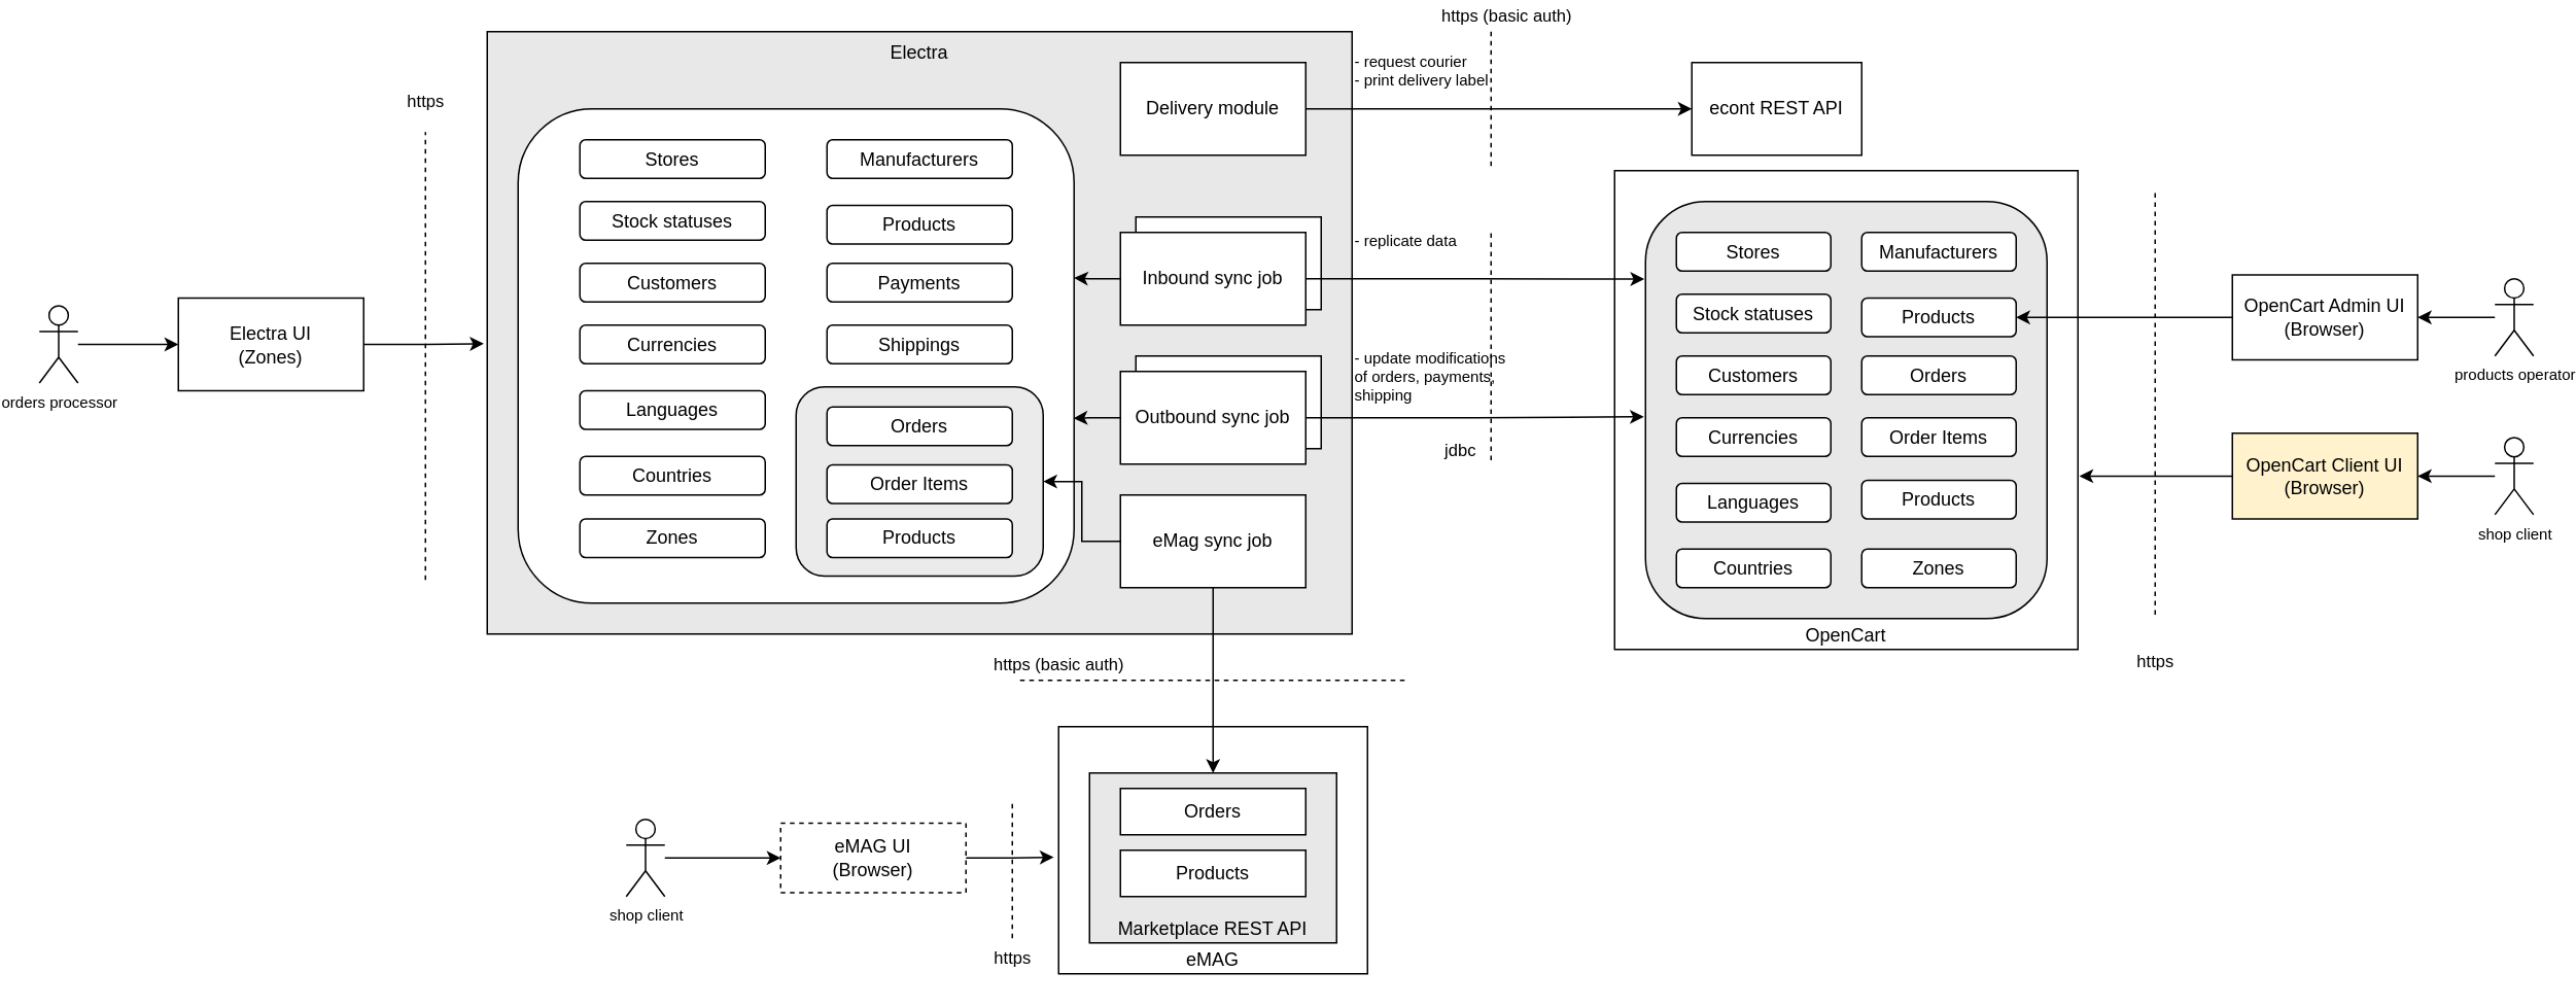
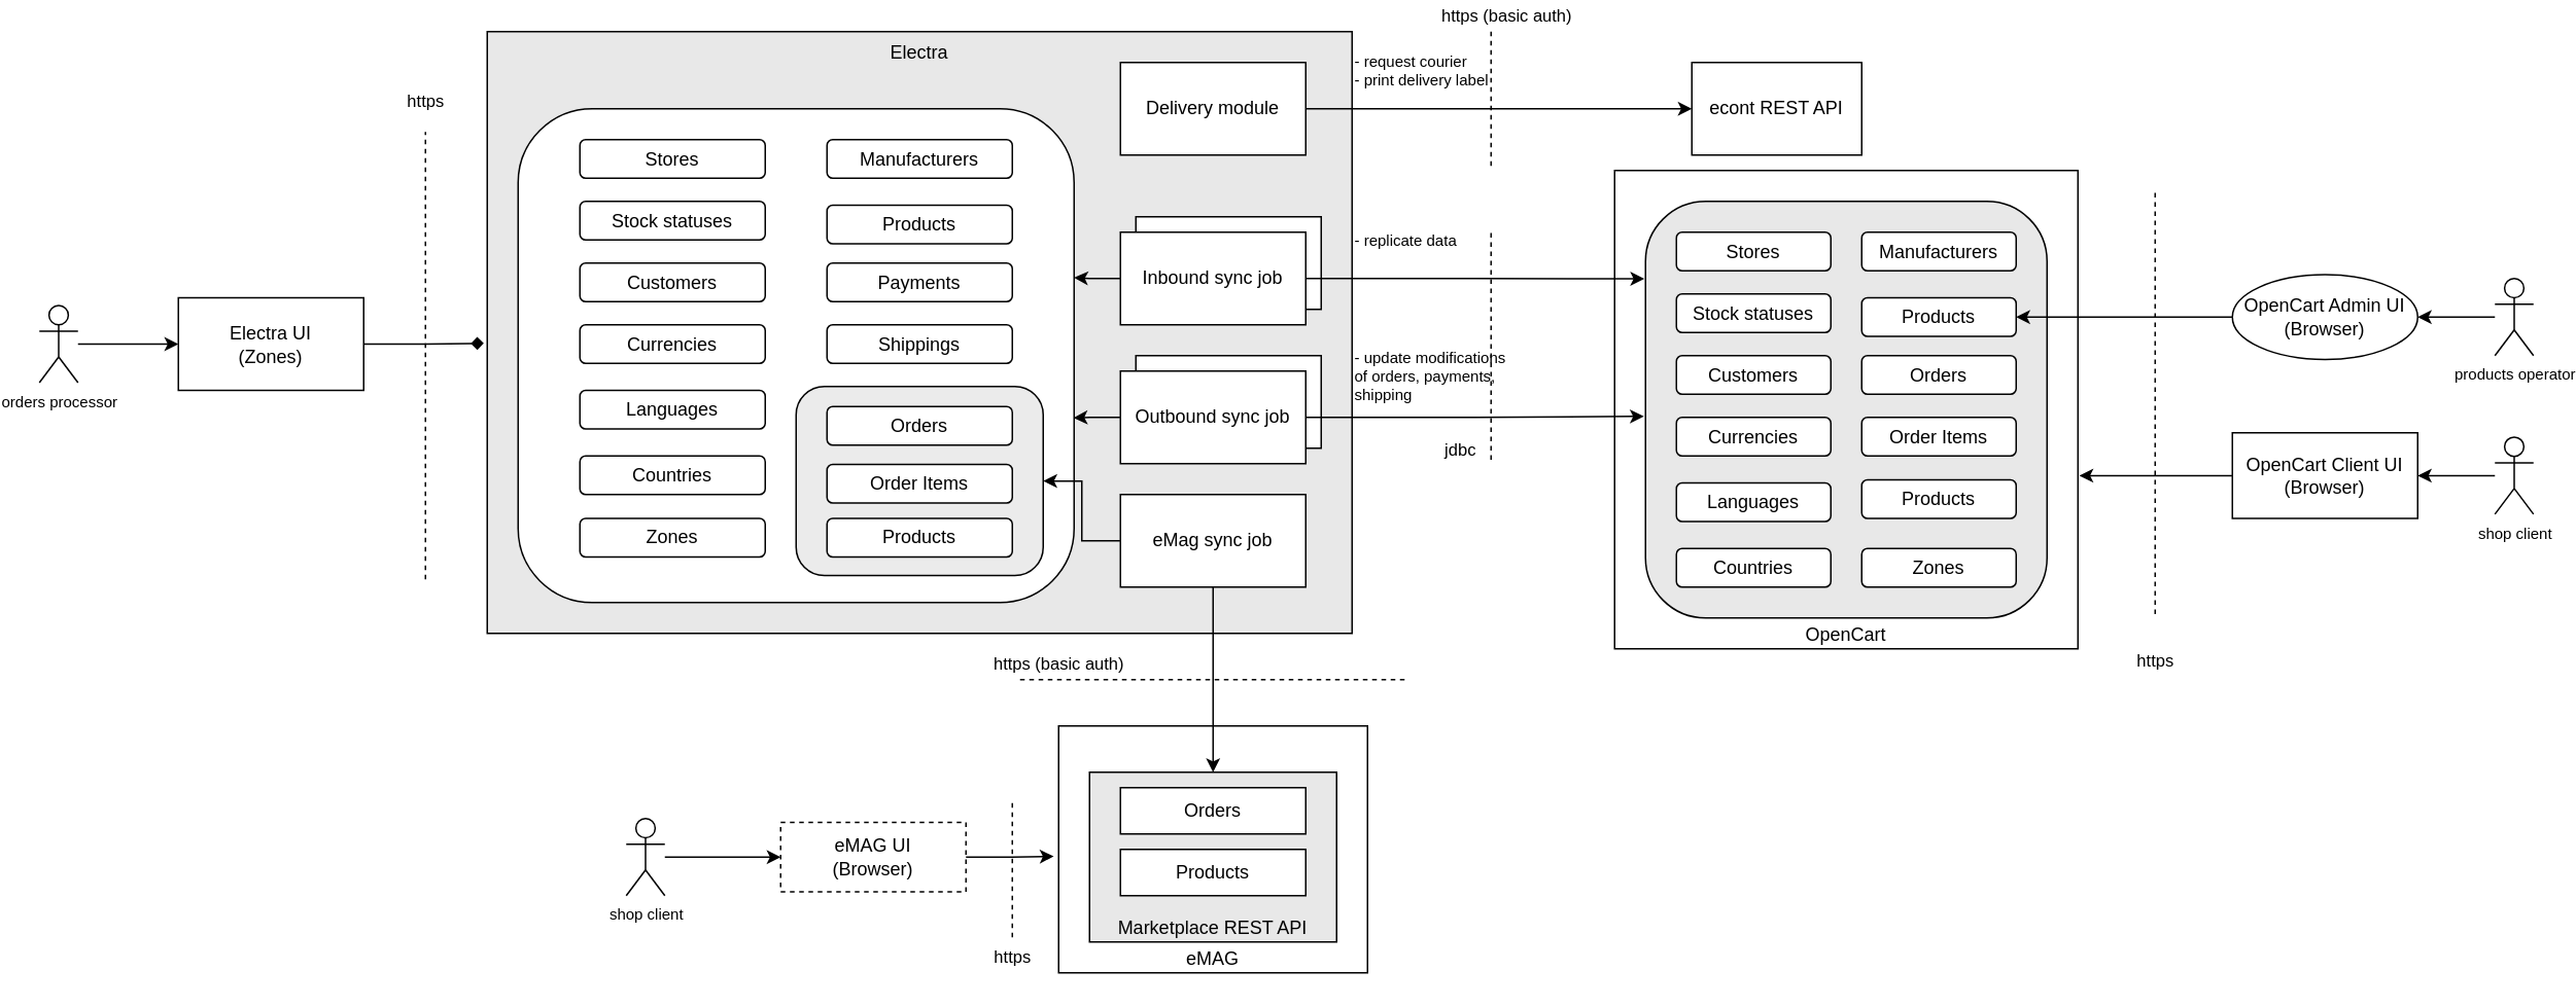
  <mxCell id="0" />
  <mxCell id="1" parent="0" />
  <mxCell id="2" value="Electra" style="rounded=0;whiteSpace=wrap;html=1;verticalAlign=top;labelBackgroundColor=none;fillColor=#E8E8E8;strokeColor=default;gradientColor=none;" parent="1" vertex="1"><mxGeometry x="310" y="20" width="560" height="390" as="geometry" /></mxCell>
  <mxCell id="3" value="" style="rounded=1;whiteSpace=wrap;html=1;verticalAlign=top;fillColor=default;" vertex="1" parent="1"><mxGeometry x="330" y="70" width="360" height="320" as="geometry" /></mxCell>
  <mxCell id="4" value="" style="rounded=0;whiteSpace=wrap;html=1;" vertex="1" parent="1"><mxGeometry x="730" y="230" width="120" height="60" as="geometry" /></mxCell>
  <mxCell id="5" value="" style="rounded=0;whiteSpace=wrap;html=1;" vertex="1" parent="1"><mxGeometry x="730" y="140" width="120" height="60" as="geometry" /></mxCell>
  <mxCell id="6" value="eMAG" style="rounded=0;whiteSpace=wrap;html=1;verticalAlign=bottom;" parent="1" vertex="1"><mxGeometry x="680" y="470" width="200" height="160" as="geometry" /></mxCell>
  <mxCell id="7" value="Marketplace REST API" style="rounded=0;whiteSpace=wrap;html=1;verticalAlign=bottom;fillColor=#E8E8E8;" parent="1" vertex="1"><mxGeometry x="700" y="500" width="160" height="110" as="geometry" /></mxCell>
  <mxCell id="8" value="Orders" style="rounded=0;whiteSpace=wrap;html=1;" parent="1" vertex="1"><mxGeometry x="720" y="510" width="120" height="30" as="geometry" /></mxCell>
  <mxCell id="9" value="Products" style="rounded=0;whiteSpace=wrap;html=1;" parent="1" vertex="1"><mxGeometry x="720" y="550" width="120" height="30" as="geometry" /></mxCell>
  <mxCell id="10" value="" style="rounded=1;whiteSpace=wrap;html=1;verticalAlign=top;fillColor=#EBEBEB;gradientColor=none;" parent="1" vertex="1"><mxGeometry x="510" y="250" width="160" height="122.5" as="geometry" /></mxCell>
  <mxCell id="11" value="OpenCart" style="rounded=0;whiteSpace=wrap;html=1;verticalAlign=bottom;" parent="1" vertex="1"><mxGeometry x="1040" y="110" width="300" height="310" as="geometry" /></mxCell>
  <mxCell id="12" style="edgeStyle=orthogonalEdgeStyle;rounded=0;orthogonalLoop=1;jettySize=auto;html=1;entryX=1;entryY=0.5;entryDx=0;entryDy=0;" edge="1" parent="1" source="13" target="73"><mxGeometry relative="1" as="geometry" /></mxCell>
  <mxCell id="13" value="products operator" style="shape=umlActor;verticalLabelPosition=bottom;verticalAlign=top;html=1;outlineConnect=0;fontSize=10;" parent="1" vertex="1"><mxGeometry x="1610" y="180" width="25" height="50" as="geometry" /></mxCell>
  <mxCell id="14" style="edgeStyle=orthogonalEdgeStyle;rounded=0;orthogonalLoop=1;jettySize=auto;html=1;entryX=-0.004;entryY=0.516;entryDx=0;entryDy=0;entryPerimeter=0;" parent="1" source="15" target="55" edge="1"><mxGeometry relative="1" as="geometry"><mxPoint x="1066.96" y="269.52" as="targetPoint" /></mxGeometry></mxCell>
  <mxCell id="15" value="Outbound sync job" style="rounded=0;whiteSpace=wrap;html=1;" parent="1" vertex="1"><mxGeometry x="720" y="240" width="120" height="60" as="geometry" /></mxCell>
  <mxCell id="16" value="" style="edgeStyle=orthogonalEdgeStyle;rounded=0;orthogonalLoop=1;jettySize=auto;html=1;entryX=-0.003;entryY=0.186;entryDx=0;entryDy=0;entryPerimeter=0;" parent="1" source="17" target="55" edge="1"><mxGeometry x="0.091" y="20" relative="1" as="geometry"><mxPoint as="offset" /><mxPoint x="1070" y="180" as="targetPoint" /></mxGeometry></mxCell>
  <mxCell id="17" value="Inbound sync job" style="rounded=0;whiteSpace=wrap;html=1;" parent="1" vertex="1"><mxGeometry x="720" y="150" width="120" height="60" as="geometry" /></mxCell>
  <mxCell id="18" style="edgeStyle=orthogonalEdgeStyle;rounded=0;orthogonalLoop=1;jettySize=auto;html=1;entryX=0.5;entryY=0;entryDx=0;entryDy=0;" parent="1" source="20" target="7" edge="1"><mxGeometry relative="1" as="geometry" /></mxCell>
  <mxCell id="19" style="edgeStyle=orthogonalEdgeStyle;rounded=0;orthogonalLoop=1;jettySize=auto;html=1;entryX=1;entryY=0.5;entryDx=0;entryDy=0;" parent="1" source="20" target="10" edge="1"><mxGeometry relative="1" as="geometry" /></mxCell>
  <mxCell id="20" value="eMag sync job" style="rounded=0;whiteSpace=wrap;html=1;" parent="1" vertex="1"><mxGeometry x="720" y="320" width="120" height="60" as="geometry" /></mxCell>
  <mxCell id="21" value="Electra UI&lt;br&gt;(Zones)" style="rounded=0;whiteSpace=wrap;html=1;" parent="1" vertex="1"><mxGeometry x="110" y="192.5" width="120" height="60" as="geometry" /></mxCell>
  <mxCell id="22" value="https" style="endArrow=none;dashed=1;html=1;rounded=0;verticalAlign=middle;" parent="1" edge="1"><mxGeometry x="1" y="20" width="50" height="50" relative="1" as="geometry"><mxPoint x="270" y="375" as="sourcePoint" /><mxPoint x="270" y="85" as="targetPoint" /><mxPoint x="20" y="-20" as="offset" /></mxGeometry></mxCell>
  <mxCell id="23" value="https" style="endArrow=none;dashed=1;html=1;rounded=0;verticalAlign=middle;" parent="1" edge="1"><mxGeometry x="-1" y="-30" width="50" height="50" relative="1" as="geometry"><mxPoint x="1390" y="397.5" as="sourcePoint" /><mxPoint x="1390" y="122.5" as="targetPoint" /><mxPoint x="-30" y="30" as="offset" /></mxGeometry></mxCell>
  <mxCell id="24" value="jdbc" style="endArrow=none;dashed=1;html=1;rounded=0;verticalAlign=middle;" parent="1" edge="1"><mxGeometry x="-0.909" y="20" width="50" height="50" relative="1" as="geometry"><mxPoint x="960" y="297.5" as="sourcePoint" /><mxPoint x="960" y="147.5" as="targetPoint" /><mxPoint as="offset" /></mxGeometry></mxCell>
  <mxCell id="25" value="https (basic auth)" style="endArrow=none;dashed=1;html=1;rounded=0;verticalAlign=middle;" parent="1" edge="1"><mxGeometry x="-0.8" y="10" width="50" height="50" relative="1" as="geometry"><mxPoint x="655" y="440" as="sourcePoint" /><mxPoint x="905" y="440" as="targetPoint" /><mxPoint as="offset" /></mxGeometry></mxCell>
  <mxCell id="26" value="- replicate data" style="text;html=1;strokeColor=none;fillColor=none;align=left;verticalAlign=middle;whiteSpace=wrap;rounded=0;fontSize=10;" parent="1" vertex="1"><mxGeometry x="870" y="140" width="130" height="30" as="geometry" /></mxCell>
  <mxCell id="27" value="- update modifications of orders, payments, shipping" style="text;html=1;strokeColor=none;fillColor=none;align=left;verticalAlign=middle;whiteSpace=wrap;rounded=0;fontSize=10;" parent="1" vertex="1"><mxGeometry x="870" y="207.5" width="110" height="70" as="geometry" /></mxCell>
  <mxCell id="28" value="eMAG UI&lt;br&gt;(Browser)" style="rounded=0;whiteSpace=wrap;html=1;dashed=1;" parent="1" vertex="1"><mxGeometry x="500" y="532.5" width="120" height="45" as="geometry" /></mxCell>
  <mxCell id="29" value="econt REST API" style="rounded=0;whiteSpace=wrap;html=1;" parent="1" vertex="1"><mxGeometry x="1090" y="40" width="110" height="60" as="geometry" /></mxCell>
  <mxCell id="30" value="Delivery module" style="rounded=0;whiteSpace=wrap;html=1;" parent="1" vertex="1"><mxGeometry x="720" y="40" width="120" height="60" as="geometry" /></mxCell>
  <mxCell id="31" value="https (basic auth)" style="endArrow=none;dashed=1;html=1;rounded=0;verticalAlign=middle;" parent="1" edge="1"><mxGeometry x="-1" y="14" width="50" height="50" relative="1" as="geometry"><mxPoint x="960" y="20" as="sourcePoint" /><mxPoint x="960" y="110" as="targetPoint" /><mxPoint x="-4" y="-10" as="offset" /></mxGeometry></mxCell>
  <mxCell id="32" style="edgeStyle=orthogonalEdgeStyle;rounded=0;orthogonalLoop=1;jettySize=auto;html=1;" parent="1" source="30" target="29" edge="1"><mxGeometry relative="1" as="geometry" /></mxCell>
  <mxCell id="33" value="- request courier&lt;br&gt;- print delivery label" style="text;html=1;strokeColor=none;fillColor=none;align=left;verticalAlign=middle;whiteSpace=wrap;rounded=0;fontSize=10;" parent="1" vertex="1"><mxGeometry x="870" y="30" width="130" height="30" as="geometry" /></mxCell>
  <mxCell id="34" style="edgeStyle=orthogonalEdgeStyle;rounded=0;orthogonalLoop=1;jettySize=auto;html=1;" parent="1" source="35" target="28" edge="1"><mxGeometry relative="1" as="geometry" /></mxCell>
  <mxCell id="35" value="shop client" style="shape=umlActor;verticalLabelPosition=bottom;verticalAlign=top;html=1;outlineConnect=0;fontSize=10;" parent="1" vertex="1"><mxGeometry x="400" y="530" width="25" height="50" as="geometry" /></mxCell>
  <mxCell id="36" style="edgeStyle=orthogonalEdgeStyle;rounded=0;orthogonalLoop=1;jettySize=auto;html=1;entryX=0;entryY=0.5;entryDx=0;entryDy=0;" edge="1" parent="1" source="37" target="21"><mxGeometry relative="1" as="geometry" /></mxCell>
  <mxCell id="37" value="orders processor" style="shape=umlActor;verticalLabelPosition=bottom;verticalAlign=top;html=1;outlineConnect=0;fontSize=10;" parent="1" vertex="1"><mxGeometry x="20" y="197.5" width="25" height="50" as="geometry" /></mxCell>
  <mxCell id="38" value="Products" style="rounded=1;whiteSpace=wrap;html=1;" vertex="1" parent="1"><mxGeometry x="530" y="132.5" width="120" height="25" as="geometry" /></mxCell>
  <mxCell id="39" value="Manufacturers" style="rounded=1;whiteSpace=wrap;html=1;" vertex="1" parent="1"><mxGeometry x="530" y="90" width="120" height="25" as="geometry" /></mxCell>
  <mxCell id="40" value="Payments" style="rounded=1;whiteSpace=wrap;html=1;" vertex="1" parent="1"><mxGeometry x="530" y="170" width="120" height="25" as="geometry" /></mxCell>
  <mxCell id="41" value="Shippings" style="rounded=1;whiteSpace=wrap;html=1;" vertex="1" parent="1"><mxGeometry x="530" y="210" width="120" height="25" as="geometry" /></mxCell>
  <mxCell id="42" value="Customers" style="rounded=1;whiteSpace=wrap;html=1;" vertex="1" parent="1"><mxGeometry x="370" y="170" width="120" height="25" as="geometry" /></mxCell>
  <mxCell id="43" value="Currencies" style="rounded=1;whiteSpace=wrap;html=1;" vertex="1" parent="1"><mxGeometry x="370" y="210" width="120" height="25" as="geometry" /></mxCell>
  <mxCell id="44" value="Languages" style="rounded=1;whiteSpace=wrap;html=1;" vertex="1" parent="1"><mxGeometry x="370" y="252.5" width="120" height="25" as="geometry" /></mxCell>
  <mxCell id="45" value="Countries" style="rounded=1;whiteSpace=wrap;html=1;" vertex="1" parent="1"><mxGeometry x="370" y="295" width="120" height="25" as="geometry" /></mxCell>
  <mxCell id="46" value="Stock statuses" style="rounded=1;whiteSpace=wrap;html=1;" vertex="1" parent="1"><mxGeometry x="370" y="130" width="120" height="25" as="geometry" /></mxCell>
  <mxCell id="47" value="Stores" style="rounded=1;whiteSpace=wrap;html=1;" vertex="1" parent="1"><mxGeometry x="370" y="90" width="120" height="25" as="geometry" /></mxCell>
  <mxCell id="48" value="Zones" style="rounded=1;whiteSpace=wrap;html=1;" vertex="1" parent="1"><mxGeometry x="370" y="335.5" width="120" height="25" as="geometry" /></mxCell>
  <mxCell id="49" value="Orders" style="rounded=1;whiteSpace=wrap;html=1;" vertex="1" parent="1"><mxGeometry x="530" y="263" width="120" height="25" as="geometry" /></mxCell>
  <mxCell id="50" value="Products" style="rounded=1;whiteSpace=wrap;html=1;" vertex="1" parent="1"><mxGeometry x="530" y="335.5" width="120" height="25" as="geometry" /></mxCell>
  <mxCell id="51" value="Order Items" style="rounded=1;whiteSpace=wrap;html=1;" vertex="1" parent="1"><mxGeometry x="530" y="300.5" width="120" height="25" as="geometry" /></mxCell>
  <mxCell id="52" style="edgeStyle=orthogonalEdgeStyle;rounded=0;orthogonalLoop=1;jettySize=auto;html=1;entryX=0.999;entryY=0.626;entryDx=0;entryDy=0;entryPerimeter=0;" edge="1" parent="1" source="15" target="3"><mxGeometry relative="1" as="geometry" /></mxCell>
- <mxCell id="53" style="edgeStyle=orthogonalEdgeStyle;rounded=0;orthogonalLoop=1;jettySize=auto;html=1;entryX=-0.004;entryY=0.518;entryDx=0;entryDy=0;entryPerimeter=0;" edge="1" parent="1" source="21" target="2"><mxGeometry relative="1" as="geometry" /></mxCell>
+ <mxCell id="53" style="edgeStyle=orthogonalEdgeStyle;rounded=0;orthogonalLoop=1;jettySize=auto;html=1;entryX=-0.004;entryY=0.518;entryDx=0;entryDy=0;entryPerimeter=0;endArrow=diamond;" edge="1" parent="1" source="21" target="2"><mxGeometry relative="1" as="geometry" /></mxCell>
  <mxCell id="54" style="edgeStyle=orthogonalEdgeStyle;rounded=0;orthogonalLoop=1;jettySize=auto;html=1;entryX=1;entryY=0.342;entryDx=0;entryDy=0;entryPerimeter=0;" edge="1" parent="1" source="17" target="3"><mxGeometry relative="1" as="geometry" /></mxCell>
  <mxCell id="55" value="" style="rounded=1;whiteSpace=wrap;html=1;verticalAlign=top;fillColor=#E8E8E8;" vertex="1" parent="1"><mxGeometry x="1060" y="130" width="260" height="270" as="geometry" /></mxCell>
  <mxCell id="56" value="Products" style="rounded=1;whiteSpace=wrap;html=1;" vertex="1" parent="1"><mxGeometry x="1200" y="192.5" width="100" height="25" as="geometry" /></mxCell>
  <mxCell id="57" value="Manufacturers" style="rounded=1;whiteSpace=wrap;html=1;" vertex="1" parent="1"><mxGeometry x="1200" y="150" width="100" height="25" as="geometry" /></mxCell>
  <mxCell id="58" value="Customers" style="rounded=1;whiteSpace=wrap;html=1;" vertex="1" parent="1"><mxGeometry x="1080" y="230" width="100" height="25" as="geometry" /></mxCell>
  <mxCell id="59" value="Currencies" style="rounded=1;whiteSpace=wrap;html=1;" vertex="1" parent="1"><mxGeometry x="1080" y="270" width="100" height="25" as="geometry" /></mxCell>
  <mxCell id="60" value="Languages" style="rounded=1;whiteSpace=wrap;html=1;" vertex="1" parent="1"><mxGeometry x="1080" y="312.5" width="100" height="25" as="geometry" /></mxCell>
  <mxCell id="61" value="Countries" style="rounded=1;whiteSpace=wrap;html=1;" vertex="1" parent="1"><mxGeometry x="1080" y="355" width="100" height="25" as="geometry" /></mxCell>
  <mxCell id="62" value="Stock statuses" style="rounded=1;whiteSpace=wrap;html=1;" vertex="1" parent="1"><mxGeometry x="1080" y="190" width="100" height="25" as="geometry" /></mxCell>
  <mxCell id="63" value="Stores" style="rounded=1;whiteSpace=wrap;html=1;" vertex="1" parent="1"><mxGeometry x="1080" y="150" width="100" height="25" as="geometry" /></mxCell>
  <mxCell id="64" value="Zones" style="rounded=1;whiteSpace=wrap;html=1;" vertex="1" parent="1"><mxGeometry x="1200" y="355" width="100" height="25" as="geometry" /></mxCell>
  <mxCell id="65" value="Orders" style="rounded=1;whiteSpace=wrap;html=1;" vertex="1" parent="1"><mxGeometry x="1200" y="230" width="100" height="25" as="geometry" /></mxCell>
  <mxCell id="66" value="Products" style="rounded=1;whiteSpace=wrap;html=1;" vertex="1" parent="1"><mxGeometry x="1200" y="310.5" width="100" height="25" as="geometry" /></mxCell>
  <mxCell id="67" value="Order Items" style="rounded=1;whiteSpace=wrap;html=1;" vertex="1" parent="1"><mxGeometry x="1200" y="270" width="100" height="25" as="geometry" /></mxCell>
  <mxCell id="68" style="edgeStyle=orthogonalEdgeStyle;rounded=0;orthogonalLoop=1;jettySize=auto;html=1;entryX=1;entryY=0.5;entryDx=0;entryDy=0;" edge="1" parent="1" source="69" target="74"><mxGeometry relative="1" as="geometry" /></mxCell>
  <mxCell id="69" value="shop client" style="shape=umlActor;verticalLabelPosition=bottom;verticalAlign=top;html=1;outlineConnect=0;fontSize=10;" vertex="1" parent="1"><mxGeometry x="1610" y="282.75" width="25" height="50" as="geometry" /></mxCell>
  <mxCell id="70" style="edgeStyle=orthogonalEdgeStyle;rounded=0;orthogonalLoop=1;jettySize=auto;html=1;entryX=-0.016;entryY=0.528;entryDx=0;entryDy=0;entryPerimeter=0;" edge="1" parent="1" source="28" target="6"><mxGeometry relative="1" as="geometry" /></mxCell>
  <mxCell id="71" value="https" style="endArrow=none;dashed=1;html=1;rounded=0;verticalAlign=middle;" edge="1" parent="1"><mxGeometry x="1" y="10" width="50" height="50" relative="1" as="geometry"><mxPoint x="650" y="520" as="sourcePoint" /><mxPoint x="650" y="610" as="targetPoint" /><mxPoint x="-10" y="10" as="offset" /></mxGeometry></mxCell>
  <mxCell id="72" style="edgeStyle=orthogonalEdgeStyle;rounded=0;orthogonalLoop=1;jettySize=auto;html=1;entryX=1;entryY=0.5;entryDx=0;entryDy=0;" edge="1" parent="1" source="73" target="56"><mxGeometry relative="1" as="geometry" /></mxCell>
- <mxCell id="73" value="OpenCart Admin UI&lt;br style=&quot;border-color: var(--border-color);&quot;&gt;(Browser)" style="rounded=0;whiteSpace=wrap;html=1;" vertex="1" parent="1"><mxGeometry x="1440" y="177.5" width="120" height="55" as="geometry" /></mxCell>
- <mxCell id="74" value="OpenCart Client UI&lt;br style=&quot;border-color: var(--border-color);&quot;&gt;(Browser)" style="rounded=0;whiteSpace=wrap;html=1;fillColor=#fff2cc;" vertex="1" parent="1"><mxGeometry x="1440" y="280" width="120" height="55.5" as="geometry" /></mxCell>
+ <mxCell id="73" value="OpenCart Admin UI&lt;br style=&quot;border-color: var(--border-color);&quot;&gt;(Browser)" style="ellipse;whiteSpace=wrap;html=1;" vertex="1" parent="1"><mxGeometry x="1440" y="177.5" width="120" height="55" as="geometry" /></mxCell>
+ <mxCell id="74" value="OpenCart Client UI&lt;br style=&quot;border-color: var(--border-color);&quot;&gt;(Browser)" style="rounded=0;whiteSpace=wrap;html=1;" vertex="1" parent="1"><mxGeometry x="1440" y="280" width="120" height="55.5" as="geometry" /></mxCell>
  <mxCell id="75" style="edgeStyle=orthogonalEdgeStyle;rounded=0;orthogonalLoop=1;jettySize=auto;html=1;entryX=1.003;entryY=0.638;entryDx=0;entryDy=0;entryPerimeter=0;" edge="1" parent="1" source="74" target="11"><mxGeometry relative="1" as="geometry" /></mxCell>
